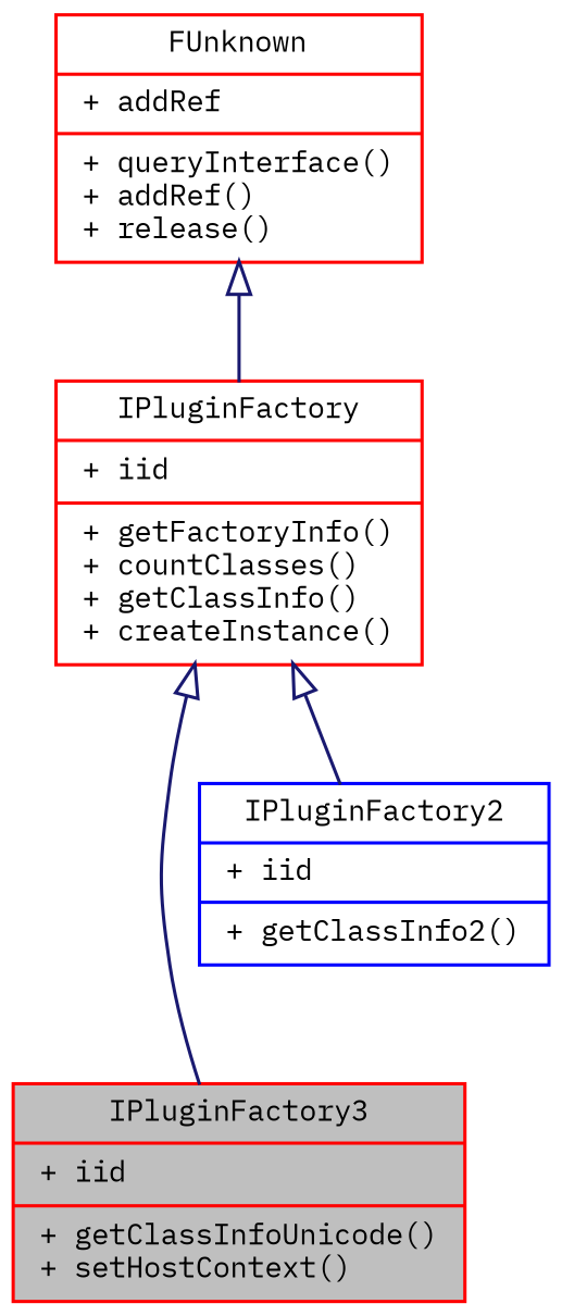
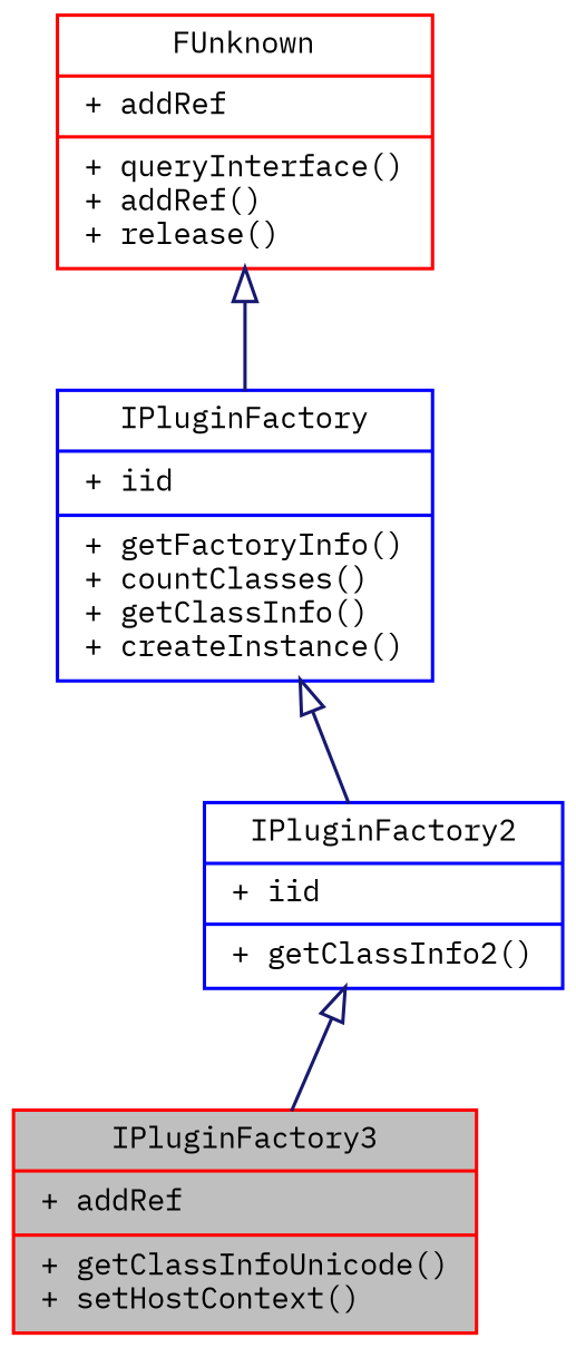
  digraph {
    fontname="IBM Plex Mono"
    node [color=red fontname="IBM Plex Mono" fontsize=9 shape=record]
    edge [arrowtail=empty color=midnightblue dir=back fontname="IBM Plex Mono" fontsize=9 labelfontname=Arial labelfontsize=9 style=solid]
-   n1 [fillcolor=grey75 fontcolor=black height=0.2 label="{IPluginFactory3\n|+ iid\l|+ getClassInfoUnicode()\l+ setHostContext()\l}" style=filled width=0.4]
+   n1 [fillcolor=grey75 fontcolor=black height=0.2 label="{IPluginFactory3\n|+ addRef\l|+ getClassInfoUnicode()\l+ setHostContext()\l}" style=filled width=0.4]
    n2 [color=blue height=0.2 label="{IPluginFactory2\n|+ iid\l|+ getClassInfo2()\l}" width=0.4]
-   n3 [height=0.2 label="{IPluginFactory\n|+ iid\l|+ getFactoryInfo()\l+ countClasses()\l+ getClassInfo()\l+ createInstance()\l}" width=0.4]
+   n3 [color=blue height=0.2 label="{IPluginFactory\n|+ iid\l|+ getFactoryInfo()\l+ countClasses()\l+ getClassInfo()\l+ createInstance()\l}" width=0.4]
    n4 [height=0.2 label="{FUnknown\n|+ addRef\l|+ queryInterface()\l+ addRef()\l+ release()\l}" width=0.4]
-   n3 -> n1
+   n2 -> n1
    n3 -> n2
    n4 -> n3
  }
